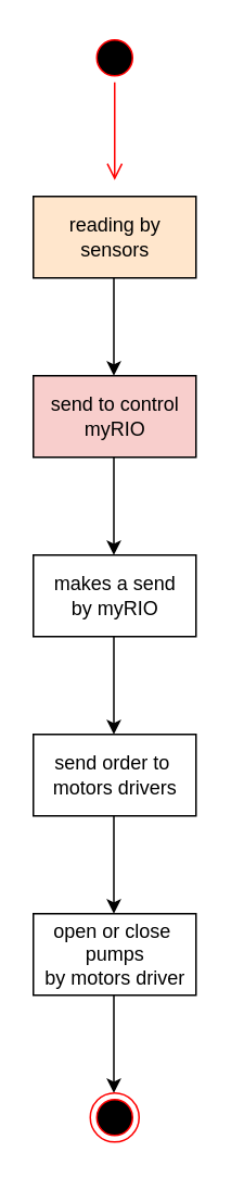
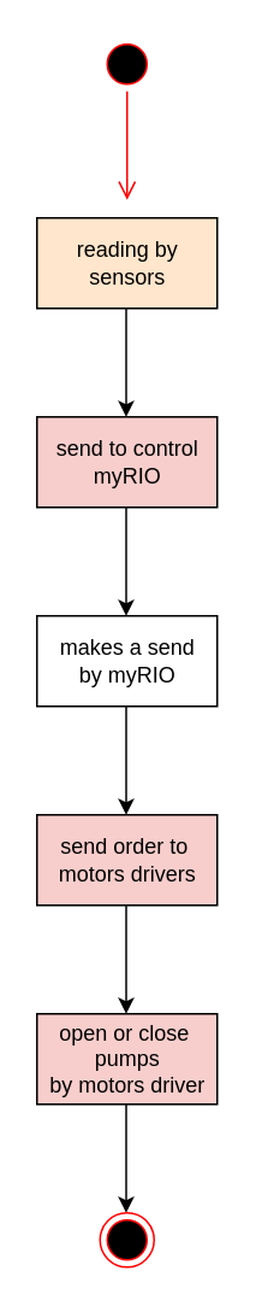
  <mxCell id="0" />
  <mxCell id="1" parent="0" />
  <mxCell id="2" value="reading by &lt;br&gt;sensors" style="html=1;dashed=0;whitespace=wrap;fillColor=#ffe6cc;" vertex="1" parent="1"><mxGeometry x="20" y="120" width="100" height="50" as="geometry" /></mxCell>
  <mxCell id="3" value="" style="endArrow=classic;html=1;rounded=0;" edge="1" parent="1"><mxGeometry width="50" height="50" relative="1" as="geometry"><mxPoint x="69.5" y="170" as="sourcePoint" /><mxPoint x="69.5" y="230" as="targetPoint" /></mxGeometry></mxCell>
  <mxCell id="4" value="" style="ellipse;html=1;shape=startState;fillColor=#000000;strokeColor=#ff0000;" vertex="1" parent="1"><mxGeometry x="55" width="30" height="30" as="geometry" y="20" /></mxCell>
  <mxCell id="5" value="" style="edgeStyle=orthogonalEdgeStyle;html=1;verticalAlign=bottom;endArrow=open;endSize=8;strokeColor=#ff0000;rounded=0;" edge="1" source="4" parent="1"><mxGeometry relative="1" as="geometry"><mxPoint x="70" y="110" as="targetPoint" /></mxGeometry></mxCell>
  <mxCell id="6" value="send to control&lt;br&gt;myRIO" style="html=1;dashed=0;whitespace=wrap;fillColor=#f8cecc;" vertex="1" parent="1"><mxGeometry x="20" y="230" width="100" height="50" as="geometry" /></mxCell>
  <mxCell id="7" value="" style="endArrow=classic;html=1;rounded=0;" edge="1" parent="1"><mxGeometry width="50" height="50" relative="1" as="geometry"><mxPoint x="69.5" y="280" as="sourcePoint" /><mxPoint x="69.5" y="340" as="targetPoint" /><Array as="points"><mxPoint x="69.5" y="320" /></Array></mxGeometry></mxCell>
  <mxCell id="8" value="makes a send&lt;br&gt;by myRIO" style="html=1;dashed=0;whitespace=wrap;" vertex="1" parent="1"><mxGeometry x="20" y="340" width="100" height="50" as="geometry" /></mxCell>
  <mxCell id="9" value="" style="endArrow=classic;html=1;rounded=0;" edge="1" parent="1"><mxGeometry width="50" height="50" relative="1" as="geometry"><mxPoint x="69.5" y="390" as="sourcePoint" /><mxPoint x="69.5" y="450" as="targetPoint" /><Array as="points"><mxPoint x="69.5" y="420" /></Array></mxGeometry></mxCell>
- <mxCell id="10" value="send order to&amp;nbsp;&lt;br&gt;motors drivers" style="html=1;dashed=0;whitespace=wrap;" vertex="1" parent="1"><mxGeometry x="20" y="450" width="100" height="50" as="geometry" /></mxCell>
+ <mxCell id="10" value="send order to&amp;nbsp;&lt;br&gt;motors drivers" style="html=1;dashed=0;whitespace=wrap;fillColor=#f8cecc;" vertex="1" parent="1"><mxGeometry x="20" y="450" width="100" height="50" as="geometry" /></mxCell>
  <mxCell id="11" value="" style="endArrow=classic;html=1;rounded=0;" edge="1" parent="1"><mxGeometry width="50" height="50" relative="1" as="geometry"><mxPoint x="69.5" y="500" as="sourcePoint" /><mxPoint x="69.5" y="560" as="targetPoint" /></mxGeometry></mxCell>
- <mxCell id="12" value="open or close&amp;nbsp;&lt;br&gt;pumps&lt;br&gt;by motors driver" style="html=1;dashed=0;whitespace=wrap;" vertex="1" parent="1"><mxGeometry x="20" y="560" width="100" height="50" as="geometry" /></mxCell>
+ <mxCell id="12" value="open or close&amp;nbsp;&lt;br&gt;pumps&lt;br&gt;by motors driver" style="html=1;dashed=0;whitespace=wrap;fillColor=#f8cecc;" vertex="1" parent="1"><mxGeometry x="20" y="560" width="100" height="50" as="geometry" /></mxCell>
  <mxCell id="13" value="" style="endArrow=classic;html=1;rounded=0;" edge="1" parent="1"><mxGeometry width="50" height="50" relative="1" as="geometry"><mxPoint x="69.5" y="610" as="sourcePoint" /><mxPoint x="69.5" y="670" as="targetPoint" /></mxGeometry></mxCell>
  <mxCell id="14" value="" style="ellipse;html=1;shape=endState;fillColor=#000000;strokeColor=#ff0000;" vertex="1" parent="1"><mxGeometry x="55" y="670" width="30" height="30" as="geometry" /></mxCell>
